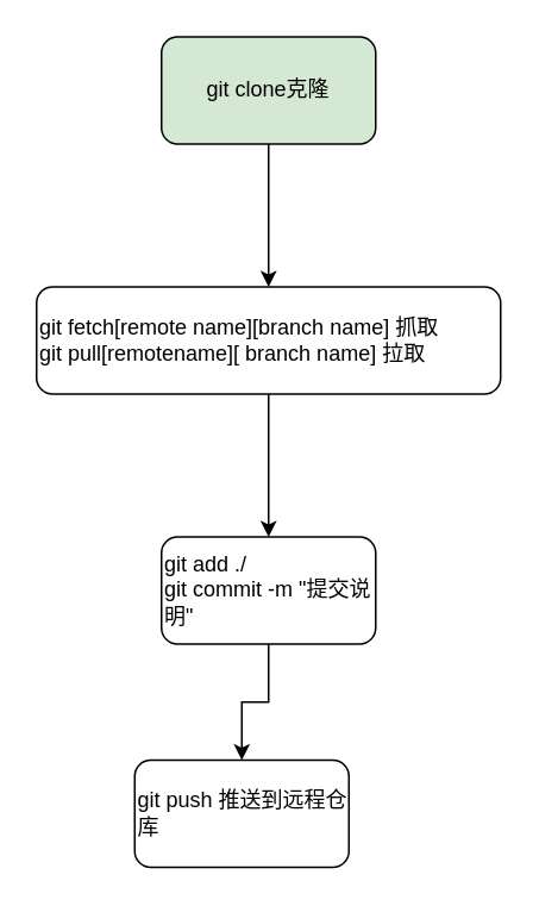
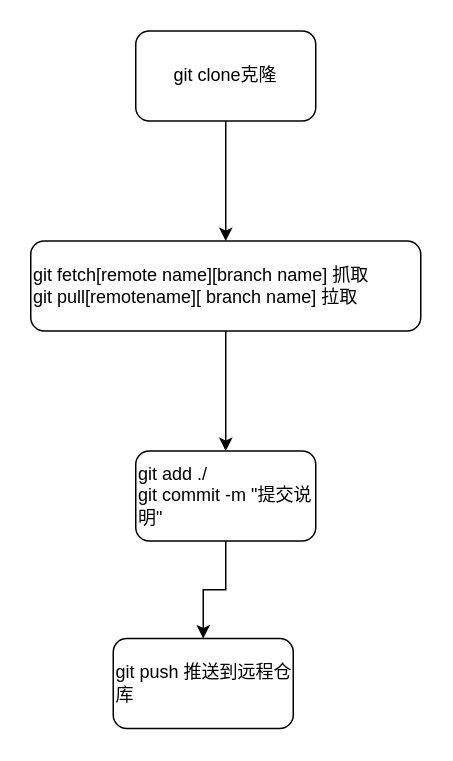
  <mxCell id="0" />
  <mxCell id="1" parent="0" />
  <mxCell id="2" value="" style="edgeStyle=orthogonalEdgeStyle;rounded=0;orthogonalLoop=1;jettySize=auto;html=1;" edge="1" parent="1" source="3" target="5"><mxGeometry relative="1" as="geometry" /></mxCell>
- <mxCell id="3" value="git clone克隆" style="rounded=1;whiteSpace=wrap;html=1;fillColor=#d5e8d4;" vertex="1" parent="1"><mxGeometry x="90" y="20" width="120" height="60" as="geometry" /></mxCell>
+ <mxCell id="3" value="git clone克隆" style="rounded=1;whiteSpace=wrap;html=1;" vertex="1" parent="1"><mxGeometry x="90" y="20" width="120" height="60" as="geometry" /></mxCell>
  <mxCell id="4" value="" style="edgeStyle=orthogonalEdgeStyle;rounded=0;orthogonalLoop=1;jettySize=auto;html=1;" edge="1" parent="1" source="5"><mxGeometry relative="1" as="geometry"><mxPoint x="150" y="300" as="targetPoint" /></mxGeometry></mxCell>
  <mxCell id="5" value="git fetch[remote name][branch name] 抓取&lt;br&gt;git pull[remotename][ branch name] 拉取" style="rounded=1;whiteSpace=wrap;html=1;align=left;" vertex="1" parent="1"><mxGeometry x="20" y="160" width="260" height="60" as="geometry" /></mxCell>
  <mxCell id="6" value="" style="edgeStyle=orthogonalEdgeStyle;rounded=0;orthogonalLoop=1;jettySize=auto;html=1;" edge="1" parent="1" source="7" target="8"><mxGeometry relative="1" as="geometry" /></mxCell>
  <mxCell id="7" value="git add ./&lt;br&gt;git commit -m &quot;提交说明&quot;" style="rounded=1;whiteSpace=wrap;html=1;align=left;" vertex="1" parent="1"><mxGeometry x="90" y="300" width="120" height="60" as="geometry" /></mxCell>
  <mxCell id="8" value="git push 推送到远程仓库" style="rounded=1;whiteSpace=wrap;html=1;align=left;" vertex="1" parent="1"><mxGeometry x="75" y="425" width="120" height="60" as="geometry" /></mxCell>
